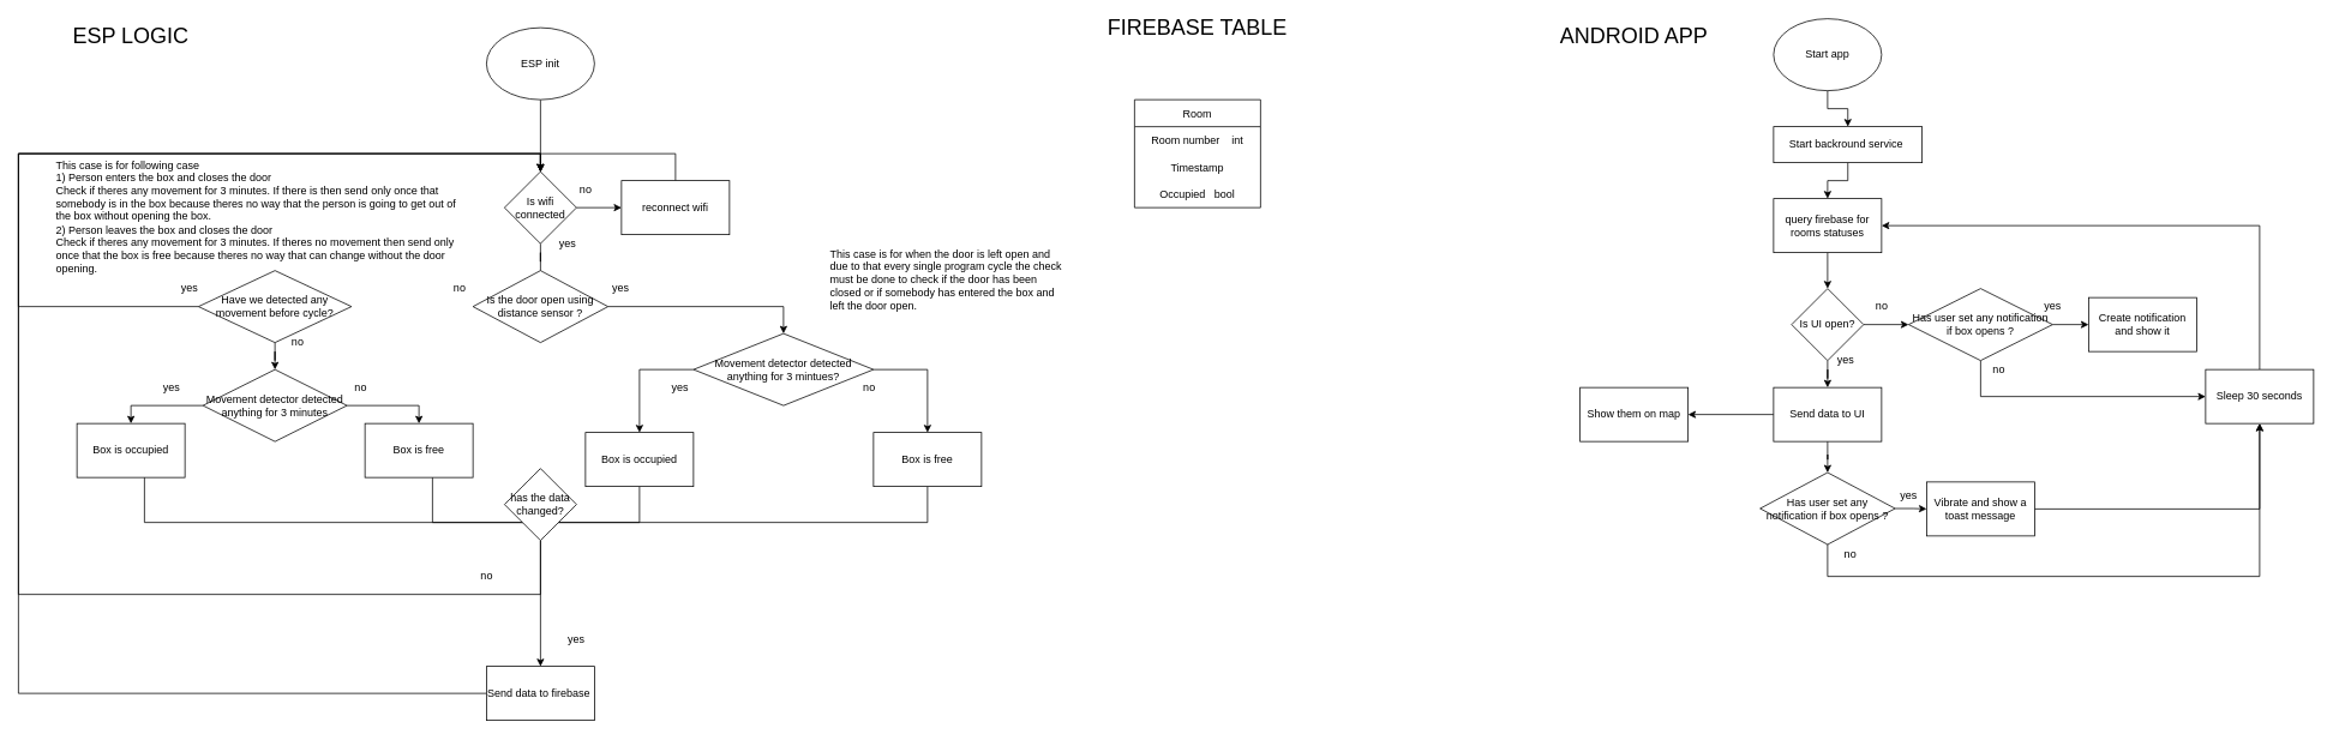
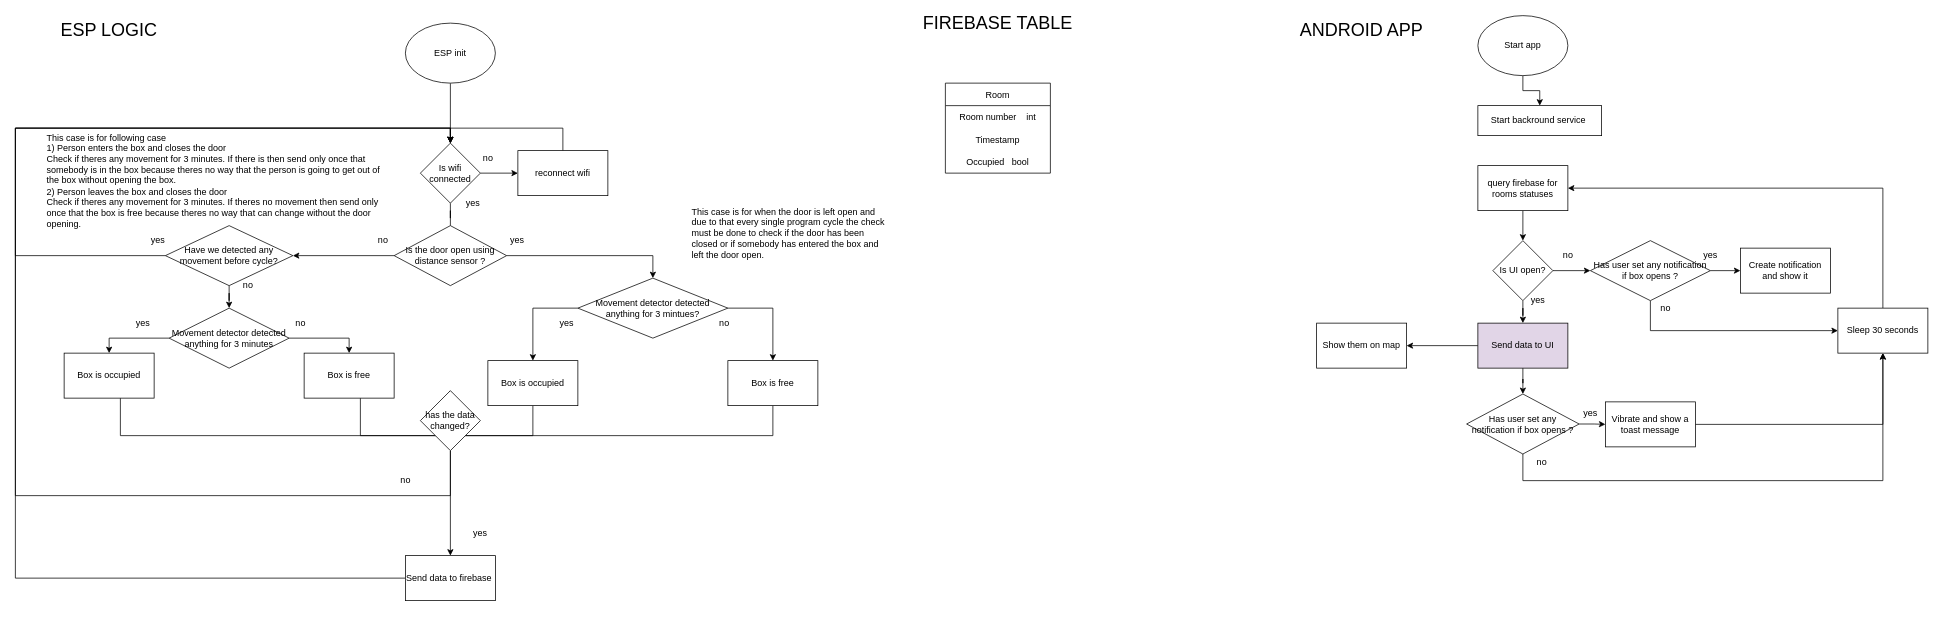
  <mxCell id="0" />
  <mxCell id="1" parent="0" />
  <mxCell id="2" style="edgeStyle=orthogonalEdgeStyle;rounded=0;orthogonalLoop=1;jettySize=auto;html=1;entryX=0.5;entryY=0;entryDx=0;entryDy=0;" parent="1" source="3" target="6" edge="1"><mxGeometry relative="1" as="geometry" /></mxCell>
  <mxCell id="3" value="ESP init" style="ellipse;whiteSpace=wrap;html=1;" parent="1" vertex="1"><mxGeometry x="540" y="30" width="120" height="80" as="geometry" /></mxCell>
  <mxCell id="4" style="edgeStyle=orthogonalEdgeStyle;rounded=0;orthogonalLoop=1;jettySize=auto;html=1;entryX=0;entryY=0.5;entryDx=0;entryDy=0;" parent="1" source="6" target="8" edge="1"><mxGeometry relative="1" as="geometry" /></mxCell>
  <mxCell id="5" style="edgeStyle=orthogonalEdgeStyle;rounded=0;orthogonalLoop=1;jettySize=auto;html=1;entryX=0.5;entryY=0;entryDx=0;entryDy=0;endArrow=none;" parent="1" source="6" target="17" edge="1"><mxGeometry relative="1" as="geometry" /></mxCell>
  <mxCell id="6" value="Is wifi connected" style="rhombus;whiteSpace=wrap;html=1;" parent="1" vertex="1"><mxGeometry x="560" y="190" width="80" height="80" as="geometry" /></mxCell>
  <mxCell id="7" style="edgeStyle=orthogonalEdgeStyle;rounded=0;orthogonalLoop=1;jettySize=auto;html=1;entryX=0.5;entryY=0;entryDx=0;entryDy=0;" parent="1" source="8" target="6" edge="1"><mxGeometry relative="1" as="geometry"><Array as="points"><mxPoint x="750" y="170" /><mxPoint x="600" y="170" /></Array></mxGeometry></mxCell>
  <mxCell id="8" value="reconnect wifi" style="rounded=0;whiteSpace=wrap;html=1;" parent="1" vertex="1"><mxGeometry x="690" y="200" width="120" height="60" as="geometry" /></mxCell>
  <mxCell id="9" value="no" style="text;html=1;align=center;verticalAlign=middle;resizable=0;points=[];autosize=1;strokeColor=none;fillColor=none;" parent="1" vertex="1"><mxGeometry x="635" y="200" width="30" height="20" as="geometry" /></mxCell>
  <mxCell id="10" style="edgeStyle=orthogonalEdgeStyle;rounded=0;orthogonalLoop=1;jettySize=auto;html=1;entryX=0.5;entryY=0;entryDx=0;entryDy=0;" parent="1" source="12" target="29" edge="1"><mxGeometry relative="1" as="geometry" /></mxCell>
  <mxCell id="11" style="edgeStyle=orthogonalEdgeStyle;rounded=0;orthogonalLoop=1;jettySize=auto;html=1;entryX=0.5;entryY=0;entryDx=0;entryDy=0;" parent="1" source="12" target="31" edge="1"><mxGeometry relative="1" as="geometry" /></mxCell>
  <mxCell id="12" value="Movement detector detected anything for 3 minutes" style="rhombus;whiteSpace=wrap;html=1;" parent="1" vertex="1"><mxGeometry x="225" y="410" width="160" height="80" as="geometry" /></mxCell>
  <mxCell id="13" value="yes" style="text;html=1;align=center;verticalAlign=middle;resizable=0;points=[];autosize=1;strokeColor=none;fillColor=none;" parent="1" vertex="1"><mxGeometry x="740" y="420" width="30" height="20" as="geometry" /></mxCell>
  <mxCell id="14" value="no" style="text;html=1;align=center;verticalAlign=middle;resizable=0;points=[];autosize=1;strokeColor=none;fillColor=none;" parent="1" vertex="1"><mxGeometry x="950" y="420" width="30" height="20" as="geometry" /></mxCell>
  <mxCell id="15" style="edgeStyle=orthogonalEdgeStyle;rounded=0;orthogonalLoop=1;jettySize=auto;html=1;entryX=0.5;entryY=0;entryDx=0;entryDy=0;" parent="1" source="17" target="20" edge="1"><mxGeometry relative="1" as="geometry" /></mxCell>
+ <mxCell id="16" style="edgeStyle=orthogonalEdgeStyle;rounded=0;orthogonalLoop=1;jettySize=auto;html=1;entryX=1;entryY=0.5;entryDx=0;entryDy=0;" parent="1" source="17" target="52" edge="1"><mxGeometry relative="1" as="geometry" /></mxCell>
  <mxCell id="17" value="Is the door open using distance sensor ?" style="rhombus;whiteSpace=wrap;html=1;" parent="1" vertex="1"><mxGeometry x="525" y="300" width="150" height="80" as="geometry" /></mxCell>
  <mxCell id="18" style="edgeStyle=orthogonalEdgeStyle;rounded=0;orthogonalLoop=1;jettySize=auto;html=1;entryX=0.5;entryY=0;entryDx=0;entryDy=0;exitX=0;exitY=0.5;exitDx=0;exitDy=0;" parent="1" source="20" target="27" edge="1"><mxGeometry relative="1" as="geometry" /></mxCell>
  <mxCell id="19" style="edgeStyle=orthogonalEdgeStyle;rounded=0;orthogonalLoop=1;jettySize=auto;html=1;entryX=0.5;entryY=0;entryDx=0;entryDy=0;exitX=1;exitY=0.5;exitDx=0;exitDy=0;" parent="1" source="20" target="25" edge="1"><mxGeometry relative="1" as="geometry" /></mxCell>
  <mxCell id="20" value="Movement detector detected anything for 3 mintues?" style="rhombus;whiteSpace=wrap;html=1;" parent="1" vertex="1"><mxGeometry x="770" y="370" width="200" height="80" as="geometry" /></mxCell>
  <mxCell id="21" value="yes" style="text;html=1;align=center;verticalAlign=middle;resizable=0;points=[];autosize=1;strokeColor=none;fillColor=none;" parent="1" vertex="1"><mxGeometry x="674" y="310" width="30" height="20" as="geometry" /></mxCell>
  <mxCell id="22" style="edgeStyle=orthogonalEdgeStyle;rounded=0;orthogonalLoop=1;jettySize=auto;html=1;entryX=0.5;entryY=0;entryDx=0;entryDy=0;" parent="1" source="23" target="6" edge="1"><mxGeometry relative="1" as="geometry"><Array as="points"><mxPoint x="20" y="770" /><mxPoint x="20" y="170" /><mxPoint x="600" y="170" /></Array></mxGeometry></mxCell>
  <mxCell id="23" value="Send data to firebase&amp;nbsp;" style="rounded=0;whiteSpace=wrap;html=1;" parent="1" vertex="1"><mxGeometry x="540" y="740" width="120" height="60" as="geometry" /></mxCell>
  <mxCell id="24" style="edgeStyle=orthogonalEdgeStyle;rounded=0;orthogonalLoop=1;jettySize=auto;html=1;entryX=0.5;entryY=0;entryDx=0;entryDy=0;" parent="1" source="25" target="34" edge="1"><mxGeometry relative="1" as="geometry"><Array as="points"><mxPoint x="1030" y="580" /><mxPoint x="600" y="580" /></Array></mxGeometry></mxCell>
  <mxCell id="25" value="Box is free" style="rounded=0;whiteSpace=wrap;html=1;" parent="1" vertex="1"><mxGeometry x="970" y="480" width="120" height="60" as="geometry" /></mxCell>
  <mxCell id="26" style="edgeStyle=orthogonalEdgeStyle;rounded=0;orthogonalLoop=1;jettySize=auto;html=1;entryX=0.5;entryY=0;entryDx=0;entryDy=0;" parent="1" source="27" target="34" edge="1"><mxGeometry relative="1" as="geometry"><Array as="points"><mxPoint x="710" y="580" /><mxPoint x="600" y="580" /></Array></mxGeometry></mxCell>
  <mxCell id="27" value="Box is occupied" style="rounded=0;whiteSpace=wrap;html=1;" parent="1" vertex="1"><mxGeometry x="650" y="480" width="120" height="60" as="geometry" /></mxCell>
  <mxCell id="28" style="edgeStyle=orthogonalEdgeStyle;rounded=0;orthogonalLoop=1;jettySize=auto;html=1;entryX=0.5;entryY=0;entryDx=0;entryDy=0;" parent="1" source="29" target="34" edge="1"><mxGeometry relative="1" as="geometry"><Array as="points"><mxPoint x="480" y="580" /><mxPoint x="600" y="580" /></Array></mxGeometry></mxCell>
  <mxCell id="29" value="Box is free" style="rounded=0;whiteSpace=wrap;html=1;" parent="1" vertex="1"><mxGeometry x="405" y="470" width="120" height="60" as="geometry" /></mxCell>
  <mxCell id="30" style="edgeStyle=orthogonalEdgeStyle;rounded=0;orthogonalLoop=1;jettySize=auto;html=1;entryX=0.5;entryY=0;entryDx=0;entryDy=0;" parent="1" source="31" target="34" edge="1"><mxGeometry relative="1" as="geometry"><Array as="points"><mxPoint x="160" y="580" /><mxPoint x="600" y="580" /></Array></mxGeometry></mxCell>
  <mxCell id="31" value="Box is occupied" style="rounded=0;whiteSpace=wrap;html=1;" parent="1" vertex="1"><mxGeometry x="85" y="470" width="120" height="60" as="geometry" /></mxCell>
  <mxCell id="32" style="edgeStyle=orthogonalEdgeStyle;rounded=0;orthogonalLoop=1;jettySize=auto;html=1;entryX=0.5;entryY=0;entryDx=0;entryDy=0;" parent="1" source="34" target="23" edge="1"><mxGeometry relative="1" as="geometry" /></mxCell>
  <mxCell id="33" style="edgeStyle=orthogonalEdgeStyle;rounded=0;orthogonalLoop=1;jettySize=auto;html=1;entryX=0.5;entryY=0;entryDx=0;entryDy=0;" parent="1" source="34" target="6" edge="1"><mxGeometry relative="1" as="geometry"><Array as="points"><mxPoint x="20" y="660" /><mxPoint x="20" y="170" /><mxPoint x="600" y="170" /></Array></mxGeometry></mxCell>
  <mxCell id="34" value="has the data changed?" style="rhombus;whiteSpace=wrap;html=1;" parent="1" vertex="1"><mxGeometry x="560" y="520" width="80" height="80" as="geometry" /></mxCell>
  <mxCell id="35" value="yes" style="text;html=1;strokeColor=none;fillColor=none;align=center;verticalAlign=middle;whiteSpace=wrap;rounded=0;" parent="1" vertex="1"><mxGeometry x="620" y="700" width="40" height="20" as="geometry" /></mxCell>
  <mxCell id="36" value="no" style="text;html=1;align=center;verticalAlign=middle;resizable=0;points=[];autosize=1;strokeColor=none;fillColor=none;" parent="1" vertex="1"><mxGeometry x="525" y="630" width="30" height="20" as="geometry" /></mxCell>
  <mxCell id="37" value="yes" style="text;html=1;align=center;verticalAlign=middle;resizable=0;points=[];autosize=1;strokeColor=none;fillColor=none;" parent="1" vertex="1"><mxGeometry x="615" y="260" width="30" height="20" as="geometry" /></mxCell>
  <mxCell id="38" value="no" style="text;html=1;align=center;verticalAlign=middle;resizable=0;points=[];autosize=1;strokeColor=none;fillColor=none;" parent="1" vertex="1"><mxGeometry x="495" y="310" width="30" height="20" as="geometry" /></mxCell>
  <mxCell id="39" value="Room" style="swimlane;fontStyle=0;childLayout=stackLayout;horizontal=1;startSize=30;horizontalStack=0;resizeParent=1;resizeParentMax=0;resizeLast=0;collapsible=1;marginBottom=0;" parent="1" vertex="1"><mxGeometry x="1260" y="110" width="140" height="120" as="geometry" /></mxCell>
  <mxCell id="40" value="Room number    int" style="text;strokeColor=none;fillColor=none;align=center;verticalAlign=middle;spacingLeft=4;spacingRight=4;overflow=hidden;points=[[0,0.5],[1,0.5]];portConstraint=eastwest;rotatable=0;" parent="39" vertex="1"><mxGeometry y="30" width="140" height="30" as="geometry" /></mxCell>
  <mxCell id="41" value="Timestamp" style="text;strokeColor=none;fillColor=none;align=center;verticalAlign=middle;spacingLeft=4;spacingRight=4;overflow=hidden;points=[[0,0.5],[1,0.5]];portConstraint=eastwest;rotatable=0;" parent="39" vertex="1"><mxGeometry y="60" width="140" height="30" as="geometry" /></mxCell>
  <mxCell id="42" value="Occupied   bool" style="text;strokeColor=none;fillColor=none;align=center;verticalAlign=middle;spacingLeft=4;spacingRight=4;overflow=hidden;points=[[0,0.5],[1,0.5]];portConstraint=eastwest;rotatable=0;" parent="39" vertex="1"><mxGeometry y="90" width="140" height="30" as="geometry" /></mxCell>
  <mxCell id="43" value="&lt;font style=&quot;font-size: 24px&quot;&gt;ESP LOGIC&lt;/font&gt;" style="text;html=1;strokeColor=none;fillColor=none;align=center;verticalAlign=middle;whiteSpace=wrap;rounded=0;" parent="1" vertex="1"><mxGeometry x="60" y="30" width="170" height="20" as="geometry" /></mxCell>
  <mxCell id="44" value="&lt;font style=&quot;font-size: 24px&quot;&gt;FIREBASE TABLE&lt;/font&gt;" style="text;html=1;strokeColor=none;fillColor=none;align=center;verticalAlign=middle;whiteSpace=wrap;rounded=0;" parent="1" vertex="1"><mxGeometry x="1210" y="20" width="240" height="20" as="geometry" /></mxCell>
  <mxCell id="45" value="&lt;font style=&quot;font-size: 24px&quot;&gt;ANDROID APP&lt;/font&gt;" style="text;html=1;strokeColor=none;fillColor=none;align=center;verticalAlign=middle;whiteSpace=wrap;rounded=0;" parent="1" vertex="1"><mxGeometry x="1700" y="30" width="230" height="20" as="geometry" /></mxCell>
  <mxCell id="46" style="edgeStyle=orthogonalEdgeStyle;rounded=0;orthogonalLoop=1;jettySize=auto;html=1;entryX=0.5;entryY=0;entryDx=0;entryDy=0;" parent="1" source="47" target="61" edge="1"><mxGeometry relative="1" as="geometry" /></mxCell>
  <mxCell id="47" value="Start app" style="ellipse;whiteSpace=wrap;html=1;align=center;" parent="1" vertex="1"><mxGeometry x="1970" y="20" width="120" height="80" as="geometry" /></mxCell>
  <mxCell id="48" style="edgeStyle=orthogonalEdgeStyle;rounded=0;orthogonalLoop=1;jettySize=auto;html=1;entryX=0.5;entryY=0;entryDx=0;entryDy=0;" parent="1" source="49" target="69" edge="1"><mxGeometry relative="1" as="geometry" /></mxCell>
  <mxCell id="49" value="query firebase for rooms statuses" style="rounded=0;whiteSpace=wrap;html=1;align=center;" parent="1" vertex="1"><mxGeometry x="1970" y="220" width="120" height="60" as="geometry" /></mxCell>
  <mxCell id="50" style="edgeStyle=orthogonalEdgeStyle;rounded=0;orthogonalLoop=1;jettySize=auto;html=1;entryX=0.5;entryY=0;entryDx=0;entryDy=0;" parent="1" source="52" target="12" edge="1"><mxGeometry relative="1" as="geometry" /></mxCell>
  <mxCell id="51" style="edgeStyle=orthogonalEdgeStyle;rounded=0;orthogonalLoop=1;jettySize=auto;html=1;entryX=0.5;entryY=0;entryDx=0;entryDy=0;" parent="1" source="52" target="6" edge="1"><mxGeometry relative="1" as="geometry"><Array as="points"><mxPoint x="20" y="340" /><mxPoint x="20" y="170" /><mxPoint x="600" y="170" /></Array></mxGeometry></mxCell>
  <mxCell id="52" value="Have we detected any movement before cycle?" style="rhombus;whiteSpace=wrap;html=1;align=center;" parent="1" vertex="1"><mxGeometry x="220" y="300" width="170" height="80" as="geometry" /></mxCell>
  <mxCell id="53" value="yes" style="text;html=1;align=center;verticalAlign=middle;resizable=0;points=[];autosize=1;strokeColor=none;fillColor=none;" parent="1" vertex="1"><mxGeometry x="175" y="420" width="30" height="20" as="geometry" /></mxCell>
  <mxCell id="54" value="no" style="text;html=1;align=center;verticalAlign=middle;resizable=0;points=[];autosize=1;strokeColor=none;fillColor=none;" parent="1" vertex="1"><mxGeometry x="385" y="420" width="30" height="20" as="geometry" /></mxCell>
  <mxCell id="55" value="no" style="text;html=1;align=center;verticalAlign=middle;resizable=0;points=[];autosize=1;strokeColor=none;fillColor=none;" parent="1" vertex="1"><mxGeometry x="315" y="370" width="30" height="20" as="geometry" /></mxCell>
  <mxCell id="56" value="yes" style="text;html=1;align=center;verticalAlign=middle;resizable=0;points=[];autosize=1;strokeColor=none;fillColor=none;" parent="1" vertex="1"><mxGeometry x="195" y="310" width="30" height="20" as="geometry" /></mxCell>
  <mxCell id="57" value="This case is for following case&lt;br&gt;1) Person enters the box and closes the door&lt;br&gt;Check if theres any movement for 3 minutes. If there is then send only once that somebody is in the box because theres no way that the person is going to get out of the box without opening the box.&amp;nbsp;&lt;br&gt;2) Person leaves the box and closes the door&lt;br&gt;Check if theres any movement for 3 minutes. If theres no movement then send only once that the box is free because theres no way that can change without the door opening.&amp;nbsp;" style="text;html=1;strokeColor=none;fillColor=none;align=left;verticalAlign=middle;whiteSpace=wrap;rounded=0;" parent="1" vertex="1"><mxGeometry x="60" y="170" width="460" height="140" as="geometry" /></mxCell>
  <mxCell id="58" value="This case is for when the door is left open and due to that every single program cycle the check must be done to check if the door has been closed or if somebody has entered the box and left the door open.&amp;nbsp;" style="text;html=1;strokeColor=none;fillColor=none;align=left;verticalAlign=middle;whiteSpace=wrap;rounded=0;" parent="1" vertex="1"><mxGeometry x="920" y="260" width="270" height="100" as="geometry" /></mxCell>
  <mxCell id="59" value="Show them on map" style="rounded=0;whiteSpace=wrap;html=1;align=center;" parent="1" vertex="1"><mxGeometry x="1755" y="430" width="120" height="60" as="geometry" /></mxCell>
- <mxCell id="60" style="edgeStyle=orthogonalEdgeStyle;rounded=0;orthogonalLoop=1;jettySize=auto;html=1;entryX=0.5;entryY=0;entryDx=0;entryDy=0;" parent="1" source="61" target="49" edge="1"><mxGeometry relative="1" as="geometry" /></mxCell>
  <mxCell id="61" value="Start backround service&amp;nbsp;" style="rounded=0;whiteSpace=wrap;html=1;align=center;" parent="1" vertex="1"><mxGeometry x="1970" y="140" width="165" height="40" as="geometry" /></mxCell>
  <mxCell id="62" style="edgeStyle=orthogonalEdgeStyle;rounded=0;orthogonalLoop=1;jettySize=auto;html=1;" parent="1" source="64" target="72" edge="1"><mxGeometry relative="1" as="geometry" /></mxCell>
  <mxCell id="63" style="edgeStyle=orthogonalEdgeStyle;rounded=0;orthogonalLoop=1;jettySize=auto;html=1;entryX=1;entryY=0.5;entryDx=0;entryDy=0;" parent="1" source="64" target="59" edge="1"><mxGeometry relative="1" as="geometry" /></mxCell>
- <mxCell id="64" value="Send data to UI" style="rounded=0;whiteSpace=wrap;html=1;align=center;" parent="1" vertex="1"><mxGeometry x="1970" y="430" width="120" height="60" as="geometry" /></mxCell>
+ <mxCell id="64" value="Send data to UI" style="rounded=0;whiteSpace=wrap;html=1;align=center;fillColor=#e1d5e7;" parent="1" vertex="1"><mxGeometry x="1970" y="430" width="120" height="60" as="geometry" /></mxCell>
  <mxCell id="65" style="edgeStyle=orthogonalEdgeStyle;rounded=0;orthogonalLoop=1;jettySize=auto;html=1;entryX=1;entryY=0.5;entryDx=0;entryDy=0;" parent="1" source="66" target="49" edge="1"><mxGeometry relative="1" as="geometry"><Array as="points"><mxPoint x="2510" y="250" /></Array></mxGeometry></mxCell>
  <mxCell id="66" value="Sleep 30 seconds" style="rounded=0;whiteSpace=wrap;html=1;align=center;" parent="1" vertex="1"><mxGeometry x="2450" y="410" width="120" height="60" as="geometry" /></mxCell>
  <mxCell id="67" style="edgeStyle=orthogonalEdgeStyle;rounded=0;orthogonalLoop=1;jettySize=auto;html=1;entryX=0.5;entryY=0;entryDx=0;entryDy=0;" parent="1" source="69" target="64" edge="1"><mxGeometry relative="1" as="geometry" /></mxCell>
  <mxCell id="68" style="edgeStyle=orthogonalEdgeStyle;rounded=0;orthogonalLoop=1;jettySize=auto;html=1;entryX=0;entryY=0.5;entryDx=0;entryDy=0;" parent="1" source="69" target="81" edge="1"><mxGeometry relative="1" as="geometry" /></mxCell>
  <mxCell id="69" value="Is UI open?" style="rhombus;whiteSpace=wrap;html=1;align=center;" parent="1" vertex="1"><mxGeometry x="1990" y="320" width="80" height="80" as="geometry" /></mxCell>
  <mxCell id="70" style="edgeStyle=orthogonalEdgeStyle;rounded=0;orthogonalLoop=1;jettySize=auto;html=1;entryX=0;entryY=0.5;entryDx=0;entryDy=0;" parent="1" source="72" target="76" edge="1"><mxGeometry relative="1" as="geometry" /></mxCell>
  <mxCell id="71" style="edgeStyle=orthogonalEdgeStyle;rounded=0;orthogonalLoop=1;jettySize=auto;html=1;entryX=0.5;entryY=1;entryDx=0;entryDy=0;" parent="1" source="72" target="66" edge="1"><mxGeometry relative="1" as="geometry"><Array as="points"><mxPoint x="2030" y="640" /><mxPoint x="2510" y="640" /></Array></mxGeometry></mxCell>
  <mxCell id="72" value="Has user set any notification if box opens ?" style="rhombus;whiteSpace=wrap;html=1;align=center;" parent="1" vertex="1"><mxGeometry x="1955" y="524.5" width="150" height="80" as="geometry" /></mxCell>
  <mxCell id="73" value="no" style="text;html=1;align=center;verticalAlign=middle;resizable=0;points=[];autosize=1;strokeColor=none;fillColor=none;" parent="1" vertex="1"><mxGeometry x="2040" y="604.5" width="30" height="20" as="geometry" /></mxCell>
  <mxCell id="74" value="yes" style="text;html=1;align=center;verticalAlign=middle;resizable=0;points=[];autosize=1;strokeColor=none;fillColor=none;" parent="1" vertex="1"><mxGeometry x="2105" y="540" width="30" height="20" as="geometry" /></mxCell>
  <mxCell id="75" style="edgeStyle=orthogonalEdgeStyle;rounded=0;orthogonalLoop=1;jettySize=auto;html=1;entryX=0.5;entryY=1;entryDx=0;entryDy=0;" parent="1" source="76" target="66" edge="1"><mxGeometry relative="1" as="geometry" /></mxCell>
  <mxCell id="76" value="Vibrate and show a toast message" style="rounded=0;whiteSpace=wrap;html=1;align=center;" parent="1" vertex="1"><mxGeometry x="2140" y="535" width="120" height="60" as="geometry" /></mxCell>
  <mxCell id="77" value="yes" style="text;html=1;align=center;verticalAlign=middle;resizable=0;points=[];autosize=1;strokeColor=none;fillColor=none;" parent="1" vertex="1"><mxGeometry x="2035" y="390" width="30" height="20" as="geometry" /></mxCell>
  <mxCell id="78" value="no" style="text;html=1;align=center;verticalAlign=middle;resizable=0;points=[];autosize=1;strokeColor=none;fillColor=none;" parent="1" vertex="1"><mxGeometry x="2075" y="330" width="30" height="20" as="geometry" /></mxCell>
  <mxCell id="79" style="edgeStyle=orthogonalEdgeStyle;rounded=0;orthogonalLoop=1;jettySize=auto;html=1;entryX=0;entryY=0.5;entryDx=0;entryDy=0;" parent="1" source="81" target="66" edge="1"><mxGeometry relative="1" as="geometry"><Array as="points"><mxPoint x="2200" y="440" /></Array></mxGeometry></mxCell>
  <mxCell id="80" style="edgeStyle=orthogonalEdgeStyle;rounded=0;orthogonalLoop=1;jettySize=auto;html=1;entryX=0;entryY=0.5;entryDx=0;entryDy=0;" parent="1" source="81" target="84" edge="1"><mxGeometry relative="1" as="geometry" /></mxCell>
  <mxCell id="81" value="&lt;span&gt;Has user set any notification if box opens ?&lt;/span&gt;" style="rhombus;whiteSpace=wrap;html=1;align=center;" parent="1" vertex="1"><mxGeometry x="2120" y="320" width="160" height="80" as="geometry" /></mxCell>
  <mxCell id="82" value="yes" style="text;html=1;align=center;verticalAlign=middle;resizable=0;points=[];autosize=1;strokeColor=none;fillColor=none;" parent="1" vertex="1"><mxGeometry x="2265" y="330" width="30" height="20" as="geometry" /></mxCell>
  <mxCell id="83" value="no" style="text;html=1;align=center;verticalAlign=middle;resizable=0;points=[];autosize=1;strokeColor=none;fillColor=none;" parent="1" vertex="1"><mxGeometry x="2205" y="400" width="30" height="20" as="geometry" /></mxCell>
  <mxCell id="84" value="Create notification and show it" style="whiteSpace=wrap;html=1;align=center;" parent="1" vertex="1"><mxGeometry x="2320" y="330" width="120" height="60" as="geometry" /></mxCell>
